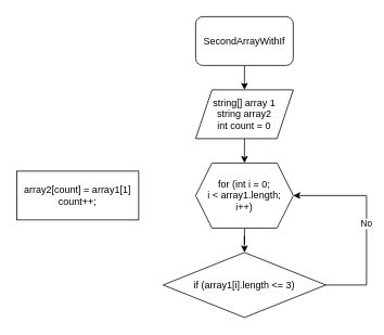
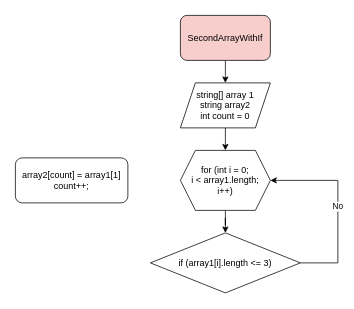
  <mxCell id="0" />
  <mxCell id="1" parent="0" />
  <mxCell id="2" style="edgeStyle=orthogonalEdgeStyle;rounded=0;orthogonalLoop=1;jettySize=auto;html=1;" edge="1" parent="1" source="3"><mxGeometry relative="1" as="geometry"><mxPoint x="300" y="110" as="targetPoint" /></mxGeometry></mxCell>
- <mxCell id="3" value="SecondArrayWithIf" style="rounded=1;whiteSpace=wrap;html=1;" vertex="1" parent="1"><mxGeometry x="240" y="20" width="120" height="60" as="geometry" /></mxCell>
+ <mxCell id="3" value="SecondArrayWithIf" style="rounded=1;whiteSpace=wrap;html=1;fillColor=#f8cecc;" vertex="1" parent="1"><mxGeometry x="240" y="20" width="120" height="60" as="geometry" /></mxCell>
  <mxCell id="4" style="edgeStyle=orthogonalEdgeStyle;rounded=0;orthogonalLoop=1;jettySize=auto;html=1;" edge="1" parent="1" source="5"><mxGeometry relative="1" as="geometry"><mxPoint x="300" y="200" as="targetPoint" /></mxGeometry></mxCell>
  <mxCell id="5" value="string[] array 1&lt;br&gt;string array2&lt;br&gt;int count = 0" style="shape=parallelogram;perimeter=parallelogramPerimeter;whiteSpace=wrap;html=1;fixedSize=1;" vertex="1" parent="1"><mxGeometry x="240" y="110" width="120" height="60" as="geometry" /></mxCell>
  <mxCell id="6" style="edgeStyle=orthogonalEdgeStyle;rounded=0;orthogonalLoop=1;jettySize=auto;html=1;entryX=0.5;entryY=0;entryDx=0;entryDy=0;" edge="1" parent="1" source="7" target="9"><mxGeometry relative="1" as="geometry"><mxPoint x="300" y="320" as="targetPoint" /></mxGeometry></mxCell>
  <mxCell id="7" value="for (int i = 0;&lt;br&gt;i &amp;lt; array1.length;&lt;br&gt;i++)" style="shape=hexagon;perimeter=hexagonPerimeter2;whiteSpace=wrap;html=1;fixedSize=1;" vertex="1" parent="1"><mxGeometry x="240" y="200" width="120" height="80" as="geometry" /></mxCell>
  <mxCell id="8" value="No" style="edgeStyle=orthogonalEdgeStyle;rounded=0;orthogonalLoop=1;jettySize=auto;html=1;entryX=1;entryY=0.5;entryDx=0;entryDy=0;" edge="1" parent="1" source="9" target="7"><mxGeometry relative="1" as="geometry"><Array as="points"><mxPoint x="450" y="350" /><mxPoint x="450" y="240" /></Array></mxGeometry></mxCell>
  <mxCell id="9" value="if (array1[i].length &amp;lt;= 3)" style="rhombus;whiteSpace=wrap;html=1;" vertex="1" parent="1"><mxGeometry x="200" y="310" width="200" height="80" as="geometry" /></mxCell>
- <mxCell id="10" value="array2[count] = array1[1]&lt;br&gt;count++;" style="rounded=0;whiteSpace=wrap;html=1;" vertex="1" parent="1"><mxGeometry x="20" y="210" width="150" height="60" as="geometry" /></mxCell>
+ <mxCell id="10" value="array2[count] = array1[1]&lt;br&gt;count++;" style="whiteSpace=wrap;html=1;rounded=1;" vertex="1" parent="1"><mxGeometry x="20" y="210" width="150" height="60" as="geometry" /></mxCell>
